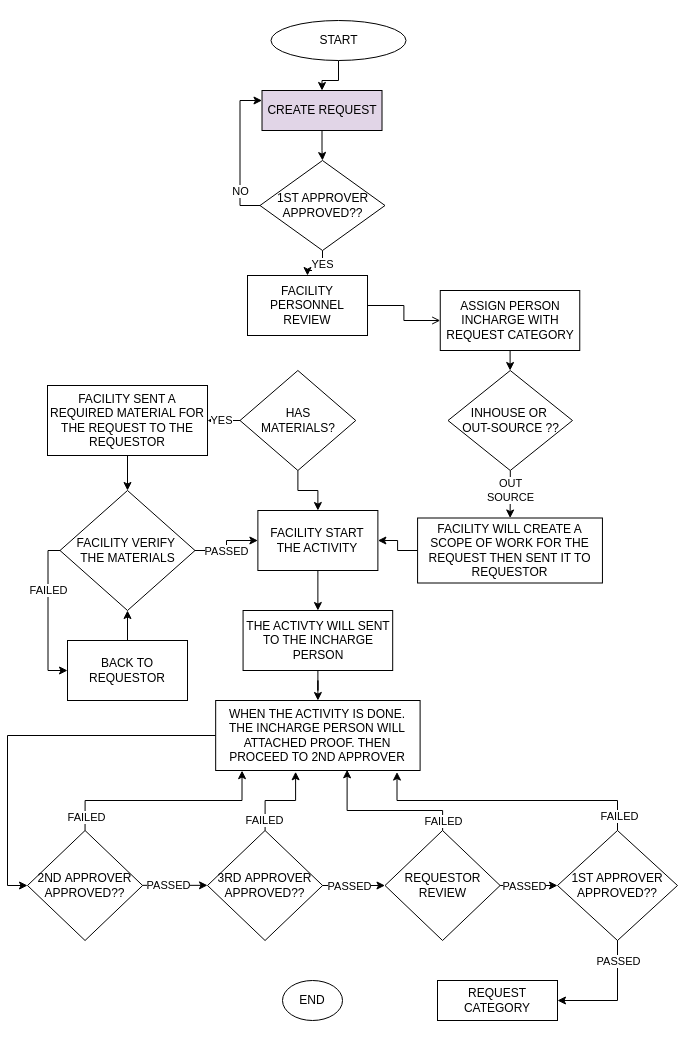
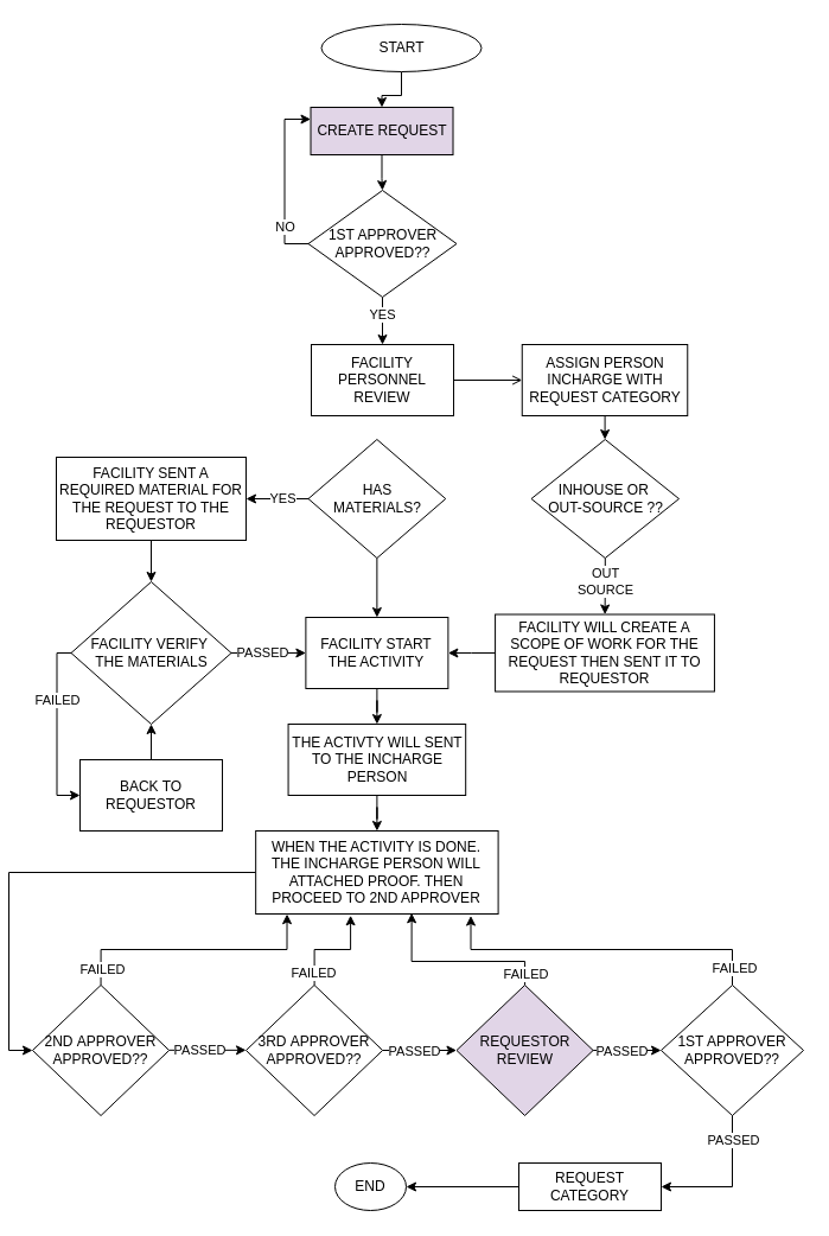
  <mxCell id="0" />
  <mxCell id="1" parent="0" />
  <mxCell id="2" value="" style="edgeStyle=orthogonalEdgeStyle;rounded=0;orthogonalLoop=1;jettySize=auto;html=1;" parent="1" source="3" target="5" edge="1"><mxGeometry relative="1" as="geometry" /></mxCell>
  <mxCell id="3" value="START" style="ellipse;whiteSpace=wrap;html=1;" parent="1" vertex="1"><mxGeometry x="263.51" y="20" width="135" height="40" as="geometry" /></mxCell>
  <mxCell id="4" value="" style="edgeStyle=orthogonalEdgeStyle;rounded=0;orthogonalLoop=1;jettySize=auto;html=1;" parent="1" source="5" target="8" edge="1"><mxGeometry relative="1" as="geometry" /></mxCell>
  <mxCell id="5" value="CREATE REQUEST" style="rounded=0;whiteSpace=wrap;html=1;fillColor=#e1d5e7;" parent="1" vertex="1"><mxGeometry x="254.51" y="90" width="120" height="40" as="geometry" /></mxCell>
  <mxCell id="6" value="" style="edgeStyle=orthogonalEdgeStyle;rounded=0;orthogonalLoop=1;jettySize=auto;html=1;" edge="1" parent="1" source="8" target="12"><mxGeometry relative="1" as="geometry" /></mxCell>
  <mxCell id="7" value="YES" style="edgeLabel;html=1;align=center;verticalAlign=middle;resizable=0;points=[];" vertex="1" connectable="0" parent="6"><mxGeometry x="-0.325" y="-1" relative="1" as="geometry"><mxPoint as="offset" /></mxGeometry></mxCell>
  <mxCell id="8" value="1ST APPROVER&lt;div&gt;APPROVED??&lt;/div&gt;" style="rhombus;whiteSpace=wrap;html=1;" parent="1" vertex="1"><mxGeometry x="252.51" y="160" width="125" height="90" as="geometry" /></mxCell>
  <mxCell id="9" style="edgeStyle=orthogonalEdgeStyle;rounded=0;orthogonalLoop=1;jettySize=auto;html=1;entryX=0.003;entryY=0.437;entryDx=0;entryDy=0;entryPerimeter=0;exitX=0;exitY=0.5;exitDx=0;exitDy=0;" parent="1" source="8" edge="1"><mxGeometry relative="1" as="geometry"><mxPoint x="252.15" y="197.52" as="sourcePoint" /><mxPoint x="254.51" y="100" as="targetPoint" /><Array as="points"><mxPoint x="232.51" y="205" /><mxPoint x="232.51" y="100" /></Array></mxGeometry></mxCell>
  <mxCell id="10" value="NO" style="edgeLabel;html=1;align=center;verticalAlign=middle;resizable=0;points=[];" parent="9" vertex="1" connectable="0"><mxGeometry x="-0.003" relative="1" as="geometry"><mxPoint y="38" as="offset" /></mxGeometry></mxCell>
  <mxCell id="11" value="" style="edgeStyle=orthogonalEdgeStyle;rounded=0;orthogonalLoop=1;jettySize=auto;html=1;endArrow=open;" edge="1" parent="1" source="12" target="14"><mxGeometry relative="1" as="geometry" /></mxCell>
- <mxCell id="12" value="FACILITY PERSONNEL REVIEW" style="whiteSpace=wrap;html=1;" vertex="1" parent="1"><mxGeometry x="240.01" y="275" width="120" height="60" as="geometry" /></mxCell>
+ <mxCell id="12" value="FACILITY PERSONNEL REVIEW" style="whiteSpace=wrap;html=1;" vertex="1" parent="1"><mxGeometry x="255.01" y="290" width="120" height="60" as="geometry" /></mxCell>
  <mxCell id="13" value="" style="edgeStyle=orthogonalEdgeStyle;rounded=0;orthogonalLoop=1;jettySize=auto;html=1;" edge="1" parent="1" source="14" target="17"><mxGeometry relative="1" as="geometry" /></mxCell>
  <mxCell id="14" value="ASSIGN PERSON INCHARGE WITH REQUEST CATEGORY" style="whiteSpace=wrap;html=1;" vertex="1" parent="1"><mxGeometry x="432.76" y="290" width="139.5" height="60" as="geometry" /></mxCell>
  <mxCell id="15" value="" style="edgeStyle=orthogonalEdgeStyle;rounded=0;orthogonalLoop=1;jettySize=auto;html=1;" edge="1" parent="1" source="17" target="34"><mxGeometry relative="1" as="geometry" /></mxCell>
  <mxCell id="16" value="OUT&lt;div&gt;SOURCE&lt;/div&gt;" style="edgeLabel;html=1;align=center;verticalAlign=middle;resizable=0;points=[];" vertex="1" connectable="0" parent="15"><mxGeometry x="-0.161" y="-1" relative="1" as="geometry"><mxPoint x="1" as="offset" /></mxGeometry></mxCell>
  <mxCell id="17" value="INHOUSE OR&amp;nbsp;&lt;div&gt;OUT-SOURCE ??&lt;/div&gt;" style="rhombus;whiteSpace=wrap;html=1;" vertex="1" parent="1"><mxGeometry x="440.51" y="370" width="124.5" height="100" as="geometry" /></mxCell>
  <mxCell id="18" value="" style="edgeStyle=orthogonalEdgeStyle;rounded=0;orthogonalLoop=1;jettySize=auto;html=1;" edge="1" parent="1" source="21" target="23"><mxGeometry relative="1" as="geometry" /></mxCell>
  <mxCell id="19" value="YES" style="edgeLabel;html=1;align=center;verticalAlign=middle;resizable=0;points=[];" vertex="1" connectable="0" parent="18"><mxGeometry x="-0.18" y="-1" relative="1" as="geometry"><mxPoint as="offset" /></mxGeometry></mxCell>
  <mxCell id="20" style="edgeStyle=orthogonalEdgeStyle;rounded=0;orthogonalLoop=1;jettySize=auto;html=1;entryX=0.5;entryY=0;entryDx=0;entryDy=0;" edge="1" parent="1" source="21" target="31"><mxGeometry relative="1" as="geometry" /></mxCell>
- <mxCell id="21" value="HAS&lt;br&gt;&lt;div&gt;MATERIALS?&lt;/div&gt;" style="rhombus;whiteSpace=wrap;html=1;" vertex="1" parent="1"><mxGeometry x="232.51" y="370" width="115.75" height="100" as="geometry" /></mxCell>
+ <mxCell id="21" value="HAS&lt;br&gt;&lt;div&gt;MATERIALS?&lt;/div&gt;" style="rhombus;whiteSpace=wrap;html=1;" vertex="1" parent="1"><mxGeometry x="252.51" y="370" width="115.75" height="100" as="geometry" /></mxCell>
  <mxCell id="22" value="" style="edgeStyle=orthogonalEdgeStyle;rounded=0;orthogonalLoop=1;jettySize=auto;html=1;" edge="1" parent="1" source="23" target="28"><mxGeometry relative="1" as="geometry" /></mxCell>
  <mxCell id="23" value="FACILITY SENT A REQUIRED MATERIAL FOR THE REQUEST TO THE REQUESTOR" style="whiteSpace=wrap;html=1;" vertex="1" parent="1"><mxGeometry x="40" y="385" width="160.01" height="70" as="geometry" /></mxCell>
  <mxCell id="24" value="" style="edgeStyle=orthogonalEdgeStyle;rounded=0;orthogonalLoop=1;jettySize=auto;html=1;" edge="1" parent="1" source="28" target="31"><mxGeometry relative="1" as="geometry" /></mxCell>
  <mxCell id="25" value="PASSED" style="edgeLabel;html=1;align=center;verticalAlign=middle;resizable=0;points=[];" vertex="1" connectable="0" parent="24"><mxGeometry x="-0.158" y="1" relative="1" as="geometry"><mxPoint as="offset" /></mxGeometry></mxCell>
  <mxCell id="26" style="edgeStyle=orthogonalEdgeStyle;rounded=0;orthogonalLoop=1;jettySize=auto;html=1;entryX=0;entryY=0.5;entryDx=0;entryDy=0;" edge="1" parent="1" source="28" target="29"><mxGeometry relative="1" as="geometry"><Array as="points"><mxPoint x="40.51" y="550" /><mxPoint x="40.51" y="670" /></Array></mxGeometry></mxCell>
  <mxCell id="27" value="FAILED" style="edgeLabel;html=1;align=center;verticalAlign=middle;resizable=0;points=[];" vertex="1" connectable="0" parent="26"><mxGeometry x="-0.314" relative="1" as="geometry"><mxPoint as="offset" /></mxGeometry></mxCell>
  <mxCell id="28" value="FACILITY VERIFY&amp;nbsp;&lt;div&gt;THE MATERIALS&lt;/div&gt;" style="rhombus;whiteSpace=wrap;html=1;" vertex="1" parent="1"><mxGeometry x="52.51" y="490" width="135" height="120" as="geometry" /></mxCell>
  <mxCell id="29" value="BACK TO REQUESTOR" style="whiteSpace=wrap;html=1;" vertex="1" parent="1"><mxGeometry x="60.01" y="640" width="120" height="60" as="geometry" /></mxCell>
  <mxCell id="30" value="" style="edgeStyle=orthogonalEdgeStyle;rounded=0;orthogonalLoop=1;jettySize=auto;html=1;" edge="1" parent="1" source="31" target="36"><mxGeometry relative="1" as="geometry" /></mxCell>
- <mxCell id="31" value="FACILITY START THE ACTIVITY" style="whiteSpace=wrap;html=1;" vertex="1" parent="1"><mxGeometry x="250.38" y="510" width="120" height="60" as="geometry" /></mxCell>
+ <mxCell id="31" value="FACILITY START THE ACTIVITY" style="whiteSpace=wrap;html=1;" vertex="1" parent="1"><mxGeometry x="250.38" y="520" width="120" height="60" as="geometry" /></mxCell>
  <mxCell id="32" style="edgeStyle=orthogonalEdgeStyle;rounded=0;orthogonalLoop=1;jettySize=auto;html=1;entryX=0.5;entryY=1;entryDx=0;entryDy=0;" edge="1" parent="1" source="29" target="28"><mxGeometry relative="1" as="geometry" /></mxCell>
  <mxCell id="33" style="edgeStyle=orthogonalEdgeStyle;rounded=0;orthogonalLoop=1;jettySize=auto;html=1;entryX=1;entryY=0.5;entryDx=0;entryDy=0;" edge="1" parent="1" source="34" target="31"><mxGeometry relative="1" as="geometry" /></mxCell>
  <mxCell id="34" value="FACILITY WILL CREATE A SCOPE OF WORK FOR THE REQUEST THEN SENT IT TO REQUESTOR" style="whiteSpace=wrap;html=1;" vertex="1" parent="1"><mxGeometry x="410.08" y="517.5" width="184.86" height="65" as="geometry" /></mxCell>
  <mxCell id="35" value="" style="edgeStyle=orthogonalEdgeStyle;rounded=0;orthogonalLoop=1;jettySize=auto;html=1;" edge="1" parent="1" source="36" target="38"><mxGeometry relative="1" as="geometry" /></mxCell>
  <mxCell id="36" value="THE ACTIVTY WILL SENT TO THE INCHARGE PERSON" style="whiteSpace=wrap;html=1;" vertex="1" parent="1"><mxGeometry x="235.57" y="610" width="149.62" height="60" as="geometry" /></mxCell>
  <mxCell id="37" style="edgeStyle=orthogonalEdgeStyle;rounded=0;orthogonalLoop=1;jettySize=auto;html=1;entryX=0;entryY=0.5;entryDx=0;entryDy=0;" edge="1" parent="1" source="38" target="41"><mxGeometry relative="1" as="geometry" /></mxCell>
  <mxCell id="38" value="WHEN THE ACTIVITY IS DONE. THE INCHARGE PERSON WILL ATTACHED PROOF. THEN PROCEED TO 2ND APPROVER" style="whiteSpace=wrap;html=1;" vertex="1" parent="1"><mxGeometry x="208.17" y="700" width="204.43" height="70" as="geometry" /></mxCell>
  <mxCell id="39" style="edgeStyle=orthogonalEdgeStyle;rounded=0;orthogonalLoop=1;jettySize=auto;html=1;entryX=0;entryY=0.5;entryDx=0;entryDy=0;" edge="1" parent="1"><mxGeometry relative="1" as="geometry"><mxPoint x="135.11" y="884.83" as="sourcePoint" /><mxPoint x="200.01" y="884.83" as="targetPoint" /></mxGeometry></mxCell>
  <mxCell id="40" value="PASSED" style="edgeLabel;html=1;align=center;verticalAlign=middle;resizable=0;points=[];" vertex="1" connectable="0" parent="39"><mxGeometry x="-0.288" y="1" relative="1" as="geometry"><mxPoint x="2" y="1" as="offset" /></mxGeometry></mxCell>
  <mxCell id="41" value="2ND&amp;nbsp;&lt;span style=&quot;background-color: transparent; color: light-dark(rgb(0, 0, 0), rgb(255, 255, 255));&quot;&gt;APPROVER&lt;/span&gt;&lt;div&gt;&lt;div&gt;APPROVED??&lt;/div&gt;&lt;/div&gt;" style="rhombus;whiteSpace=wrap;html=1;" vertex="1" parent="1"><mxGeometry x="20" y="830" width="115.11" height="110" as="geometry" /></mxCell>
  <mxCell id="42" style="edgeStyle=orthogonalEdgeStyle;rounded=0;orthogonalLoop=1;jettySize=auto;html=1;entryX=0;entryY=0.5;entryDx=0;entryDy=0;" edge="1" parent="1" source="44" target="47"><mxGeometry relative="1" as="geometry" /></mxCell>
  <mxCell id="43" value="PASSED" style="edgeLabel;html=1;align=center;verticalAlign=middle;resizable=0;points=[];" vertex="1" connectable="0" parent="42"><mxGeometry x="-0.18" y="1" relative="1" as="geometry"><mxPoint y="1" as="offset" /></mxGeometry></mxCell>
  <mxCell id="44" value="3RD&amp;nbsp;&lt;span style=&quot;background-color: transparent; color: light-dark(rgb(0, 0, 0), rgb(255, 255, 255));&quot;&gt;APPROVER&lt;/span&gt;&lt;div&gt;&lt;div&gt;APPROVED??&lt;/div&gt;&lt;/div&gt;" style="rhombus;whiteSpace=wrap;html=1;" vertex="1" parent="1"><mxGeometry x="200.01" y="830" width="115.11" height="110" as="geometry" /></mxCell>
  <mxCell id="45" style="edgeStyle=orthogonalEdgeStyle;rounded=0;orthogonalLoop=1;jettySize=auto;html=1;entryX=0;entryY=0.5;entryDx=0;entryDy=0;" edge="1" parent="1" source="47" target="50"><mxGeometry relative="1" as="geometry" /></mxCell>
  <mxCell id="46" value="PASSED" style="edgeLabel;html=1;align=center;verticalAlign=middle;resizable=0;points=[];" vertex="1" connectable="0" parent="45"><mxGeometry x="-0.15" relative="1" as="geometry"><mxPoint as="offset" /></mxGeometry></mxCell>
- <mxCell id="47" value="REQUESTOR REVIEW" style="rhombus;whiteSpace=wrap;html=1;" vertex="1" parent="1"><mxGeometry x="377.51" y="830" width="115.11" height="110" as="geometry" /></mxCell>
+ <mxCell id="47" value="REQUESTOR REVIEW" style="rhombus;whiteSpace=wrap;html=1;fillColor=#e1d5e7;" vertex="1" parent="1"><mxGeometry x="377.51" y="830" width="115.11" height="110" as="geometry" /></mxCell>
  <mxCell id="48" value="" style="edgeStyle=orthogonalEdgeStyle;rounded=0;orthogonalLoop=1;jettySize=auto;html=1;" edge="1" parent="1" target="60"><mxGeometry relative="1" as="geometry"><mxPoint x="610" y="930" as="sourcePoint" /><Array as="points"><mxPoint x="610" y="1000" /></Array></mxGeometry></mxCell>
  <mxCell id="49" value="PASSED" style="edgeLabel;html=1;align=center;verticalAlign=middle;resizable=0;points=[];" vertex="1" connectable="0" parent="48"><mxGeometry x="-0.741" y="-2" relative="1" as="geometry"><mxPoint x="2" y="13" as="offset" /></mxGeometry></mxCell>
  <mxCell id="50" value="1ST APPROVER&lt;div&gt;APPROVED??&lt;/div&gt;" style="rhombus;whiteSpace=wrap;html=1;" vertex="1" parent="1"><mxGeometry x="550" y="830" width="120" height="110" as="geometry" /></mxCell>
  <mxCell id="51" style="edgeStyle=orthogonalEdgeStyle;rounded=0;orthogonalLoop=1;jettySize=auto;html=1;exitX=0.5;exitY=0;exitDx=0;exitDy=0;entryX=0.129;entryY=1.002;entryDx=0;entryDy=0;entryPerimeter=0;" edge="1" parent="1" source="41" target="38"><mxGeometry relative="1" as="geometry" /></mxCell>
  <mxCell id="52" value="FAILED" style="edgeLabel;html=1;align=center;verticalAlign=middle;resizable=0;points=[];" vertex="1" connectable="0" parent="51"><mxGeometry x="-0.871" y="-1" relative="1" as="geometry"><mxPoint as="offset" /></mxGeometry></mxCell>
  <mxCell id="53" style="edgeStyle=orthogonalEdgeStyle;rounded=0;orthogonalLoop=1;jettySize=auto;html=1;entryX=0.391;entryY=1.018;entryDx=0;entryDy=0;entryPerimeter=0;" edge="1" parent="1" source="44" target="38"><mxGeometry relative="1" as="geometry" /></mxCell>
  <mxCell id="54" value="FAILED" style="edgeLabel;html=1;align=center;verticalAlign=middle;resizable=0;points=[];" vertex="1" connectable="0" parent="53"><mxGeometry x="-0.75" y="1" relative="1" as="geometry"><mxPoint as="offset" /></mxGeometry></mxCell>
  <mxCell id="55" style="edgeStyle=orthogonalEdgeStyle;rounded=0;orthogonalLoop=1;jettySize=auto;html=1;entryX=0.643;entryY=0.99;entryDx=0;entryDy=0;entryPerimeter=0;" edge="1" parent="1" source="47" target="38"><mxGeometry relative="1" as="geometry"><Array as="points"><mxPoint x="435" y="810" /><mxPoint x="340" y="810" /></Array></mxGeometry></mxCell>
  <mxCell id="56" value="FAILED" style="edgeLabel;html=1;align=center;verticalAlign=middle;resizable=0;points=[];" vertex="1" connectable="0" parent="55"><mxGeometry x="-0.766" relative="1" as="geometry"><mxPoint y="8" as="offset" /></mxGeometry></mxCell>
  <mxCell id="57" style="edgeStyle=orthogonalEdgeStyle;rounded=0;orthogonalLoop=1;jettySize=auto;html=1;entryX=0.887;entryY=1.022;entryDx=0;entryDy=0;entryPerimeter=0;" edge="1" parent="1" source="50" target="38"><mxGeometry relative="1" as="geometry"><Array as="points"><mxPoint x="610" y="800" /><mxPoint x="390" y="800" /></Array></mxGeometry></mxCell>
  <mxCell id="58" value="FAILED" style="edgeLabel;html=1;align=center;verticalAlign=middle;resizable=0;points=[];" vertex="1" connectable="0" parent="57"><mxGeometry x="-0.896" y="-1" relative="1" as="geometry"><mxPoint as="offset" /></mxGeometry></mxCell>
+ <mxCell id="59" value="" style="edgeStyle=orthogonalEdgeStyle;rounded=0;orthogonalLoop=1;jettySize=auto;html=1;" edge="1" parent="1" source="60" target="61"><mxGeometry relative="1" as="geometry" /></mxCell>
  <mxCell id="60" value="REQUEST CATEGORY" style="whiteSpace=wrap;html=1;" vertex="1" parent="1"><mxGeometry x="430" y="980" width="120" height="40" as="geometry" /></mxCell>
  <mxCell id="61" value="END" style="ellipse;whiteSpace=wrap;html=1;" vertex="1" parent="1"><mxGeometry x="275.01" y="980" width="60" height="40" as="geometry" /></mxCell>
